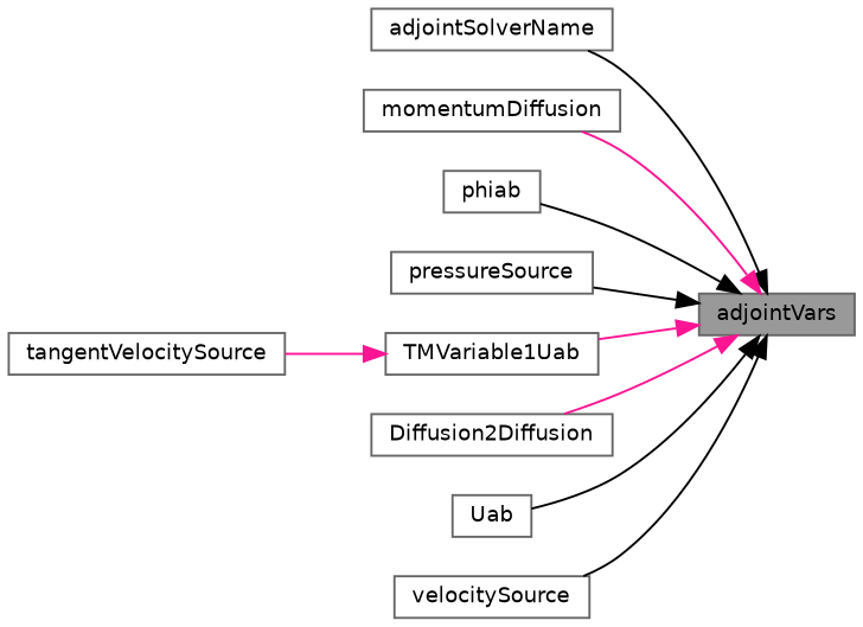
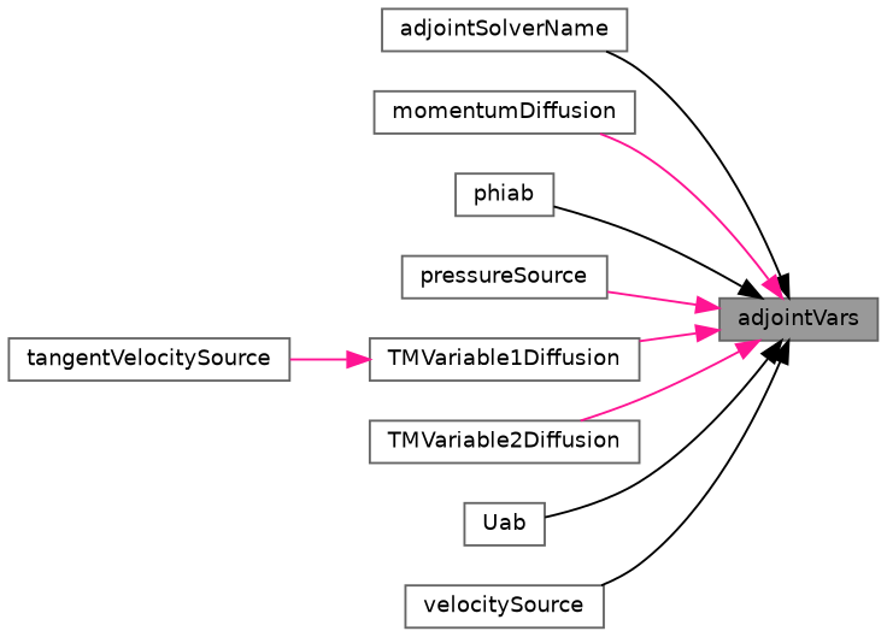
  digraph {
    rankdir=RL
    node [color=grey40 fillcolor=white fontname=Helvetica fontsize=10 shape=box style=filled]
    edge [color=deeppink dir=back fontname=Helvetica fontsize=10 labelfontname=Helvetica labelfontsize=10 style=solid]
    n1 [color=gray40 fillcolor=grey60 fontcolor=black height=0.2 label=adjointVars width=0.4]
    n2 [height=0.2 label=adjointSolverName width=0.4]
    n3 [height=0.2 label=momentumDiffusion width=0.4]
    n4 [height=0.2 label=phiab width=0.4]
    n5 [height=0.2 label=pressureSource width=0.4]
-   n6 [height=0.2 label=TMVariable1Uab width=0.4]
-   n7 [height=0.2 label=Diffusion2Diffusion width=0.4]
+   n6 [height=0.2 label=TMVariable1Diffusion width=0.4]
+   n7 [height=0.2 label=TMVariable2Diffusion width=0.4]
    n8 [height=0.2 label=Uab width=0.4]
    n9 [height=0.2 label=velocitySource width=0.4]
    n10 [height=0.2 label=tangentVelocitySource width=0.4]
    n1 -> n2 [color=black]
    n1 -> n3
    n1 -> n4 [color=black]
-   n1 -> n5 [color=black]
+   n1 -> n5
    n1 -> n6
    n1 -> n7
    n1 -> n8 [color=black]
    n1 -> n9 [color=black]
    n6 -> n10
  }
